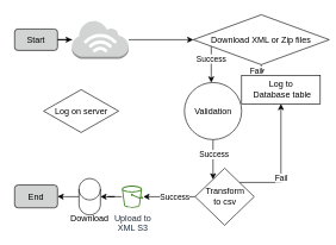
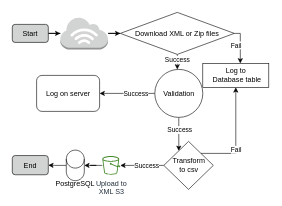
  <mxCell id="0" />
  <mxCell id="1" parent="0" />
  <mxCell id="2" value="" style="edgeStyle=orthogonalEdgeStyle;rounded=0;orthogonalLoop=1;jettySize=auto;html=1;" parent="1" source="3" target="5" edge="1"><mxGeometry relative="1" as="geometry" /></mxCell>
  <mxCell id="3" value="Start" style="rounded=1;whiteSpace=wrap;html=1;fillColor=#d2d3d3;" parent="1" vertex="1"><mxGeometry x="20" y="40" width="60" height="30" as="geometry" /></mxCell>
  <mxCell id="4" value="" style="edgeStyle=orthogonalEdgeStyle;rounded=0;orthogonalLoop=1;jettySize=auto;html=1;" parent="1" source="5" target="10" edge="1"><mxGeometry relative="1" as="geometry" /></mxCell>
  <mxCell id="5" value="" style="outlineConnect=0;dashed=0;verticalLabelPosition=bottom;verticalAlign=top;align=center;html=1;shape=mxgraph.aws3.internet_3;fillColor=#D2D3D3;gradientColor=none;" parent="1" vertex="1"><mxGeometry x="100" y="28" width="79.5" height="54" as="geometry" /></mxCell>
  <mxCell id="6" value="" style="edgeStyle=orthogonalEdgeStyle;rounded=0;orthogonalLoop=1;jettySize=auto;html=1;" parent="1" source="10" target="15" edge="1"><mxGeometry relative="1" as="geometry"><Array as="points"><mxPoint x="295" y="105" /><mxPoint x="295" y="105" /></Array></mxGeometry></mxCell>
  <mxCell id="7" value="Success" style="edgeLabel;html=1;align=center;verticalAlign=middle;resizable=0;points=[];" parent="6" vertex="1" connectable="0"><mxGeometry x="-0.343" y="-1" relative="1" as="geometry"><mxPoint as="offset" /></mxGeometry></mxCell>
  <mxCell id="8" value="" style="edgeStyle=orthogonalEdgeStyle;rounded=0;orthogonalLoop=1;jettySize=auto;html=1;" parent="1" source="10" target="27" edge="1"><mxGeometry relative="1" as="geometry"><Array as="points"><mxPoint x="400" y="55" /></Array></mxGeometry></mxCell>
  <mxCell id="9" value="Fail" style="edgeLabel;html=1;align=center;verticalAlign=middle;resizable=0;points=[];" parent="8" vertex="1" connectable="0"><mxGeometry x="-0.057" y="-8" relative="1" as="geometry"><mxPoint y="1" as="offset" /></mxGeometry></mxCell>
- <mxCell id="10" value="Download XML or Zip files" style="rhombus;whiteSpace=wrap;html=1;" parent="1" vertex="1"><mxGeometry x="270" y="20" width="190" height="70" as="geometry" /></mxCell>
+ <mxCell id="10" value="Download XML or Zip files" style="rhombus;whiteSpace=wrap;html=1;" parent="1" vertex="1"><mxGeometry x="200" y="20" width="190" height="70" as="geometry" /></mxCell>
  <mxCell id="11" value="" style="edgeStyle=orthogonalEdgeStyle;rounded=0;orthogonalLoop=1;jettySize=auto;html=1;" parent="1" source="15" target="20" edge="1"><mxGeometry relative="1" as="geometry"><Array as="points"><mxPoint x="298" y="255" /><mxPoint x="298" y="255" /></Array></mxGeometry></mxCell>
  <mxCell id="12" value="Success" style="edgeLabel;html=1;align=center;verticalAlign=middle;resizable=0;points=[];" parent="11" vertex="1" connectable="0"><mxGeometry x="0.315" y="-2" relative="1" as="geometry"><mxPoint x="3" y="-17" as="offset" /></mxGeometry></mxCell>
+ <mxCell id="13" value="" style="edgeStyle=orthogonalEdgeStyle;rounded=0;orthogonalLoop=1;jettySize=auto;html=1;" parent="1" source="15" target="21" edge="1"><mxGeometry relative="1" as="geometry" /></mxCell>
+ <mxCell id="14" value="Success" style="edgeLabel;html=1;align=center;verticalAlign=middle;resizable=0;points=[];" parent="13" vertex="1" connectable="0"><mxGeometry x="-0.272" relative="1" as="geometry"><mxPoint x="1" as="offset" /></mxGeometry></mxCell>
  <mxCell id="15" value="Validation" style="ellipse;whiteSpace=wrap;html=1;" parent="1" vertex="1"><mxGeometry x="257.5" y="115" width="80" height="80" as="geometry" /></mxCell>
  <mxCell id="16" value="" style="edgeStyle=orthogonalEdgeStyle;rounded=0;orthogonalLoop=1;jettySize=auto;html=1;" parent="1" source="20" target="23" edge="1"><mxGeometry relative="1" as="geometry"><Array as="points"><mxPoint x="175" y="275" /></Array></mxGeometry></mxCell>
  <mxCell id="17" value="Success" style="edgeLabel;html=1;align=center;verticalAlign=middle;resizable=0;points=[];" parent="16" vertex="1" connectable="0"><mxGeometry x="-0.198" y="-1" relative="1" as="geometry"><mxPoint y="1" as="offset" /></mxGeometry></mxCell>
  <mxCell id="18" style="edgeStyle=orthogonalEdgeStyle;rounded=0;orthogonalLoop=1;jettySize=auto;html=1;entryX=0.5;entryY=1;entryDx=0;entryDy=0;" parent="1" source="20" target="27" edge="1"><mxGeometry relative="1" as="geometry"><Array as="points"><mxPoint x="393" y="255" /></Array></mxGeometry></mxCell>
  <mxCell id="19" value="Fail" style="edgeLabel;html=1;align=center;verticalAlign=middle;resizable=0;points=[];" parent="18" vertex="1" connectable="0"><mxGeometry x="-0.232" relative="1" as="geometry"><mxPoint as="offset" /></mxGeometry></mxCell>
  <mxCell id="20" value="Transform &lt;br&gt;to csv" style="rhombus;whiteSpace=wrap;html=1;" parent="1" vertex="1"><mxGeometry x="272.5" y="235" width="82.5" height="80" as="geometry" /></mxCell>
- <mxCell id="21" value="Log on server" style="rhombus;whiteSpace=wrap;html=1;" parent="1" vertex="1"><mxGeometry x="60.5" y="125" width="105" height="60" as="geometry" /></mxCell>
+ <mxCell id="21" value="Log on server" style="rounded=1;whiteSpace=wrap;html=1;" parent="1" vertex="1"><mxGeometry x="60.5" y="125" width="105" height="60" as="geometry" /></mxCell>
  <mxCell id="22" style="edgeStyle=orthogonalEdgeStyle;rounded=0;orthogonalLoop=1;jettySize=auto;html=1;entryX=1;entryY=0.5;entryDx=0;entryDy=0;entryPerimeter=0;" parent="1" source="23" target="25" edge="1"><mxGeometry relative="1" as="geometry" /></mxCell>
  <mxCell id="23" value="Upload to &lt;br&gt;XML S3" style="sketch=0;outlineConnect=0;fontColor=#232F3E;gradientColor=none;fillColor=#3F8624;strokeColor=none;dashed=0;verticalLabelPosition=bottom;verticalAlign=top;align=center;html=1;fontSize=12;fontStyle=0;aspect=fixed;pointerEvents=1;shape=mxgraph.aws4.bucket;" parent="1" vertex="1"><mxGeometry x="170" y="259.4" width="30" height="31.2" as="geometry" /></mxCell>
  <mxCell id="24" value="" style="edgeStyle=orthogonalEdgeStyle;rounded=0;orthogonalLoop=1;jettySize=auto;html=1;" parent="1" source="25" target="26" edge="1"><mxGeometry relative="1" as="geometry" /></mxCell>
  <mxCell id="25" value="" style="shape=cylinder3;whiteSpace=wrap;html=1;boundedLbl=1;backgroundOutline=1;size=15;" parent="1" vertex="1"><mxGeometry x="110" y="249.5" width="30" height="51" as="geometry" /></mxCell>
  <mxCell id="26" value="End" style="rounded=1;whiteSpace=wrap;html=1;fillColor=#d2d3d3;" parent="1" vertex="1"><mxGeometry x="20" y="258.6" width="60" height="32" as="geometry" /></mxCell>
  <mxCell id="27" value="Log to&lt;br&gt;&amp;nbsp;Database table" style="whiteSpace=wrap;html=1;" parent="1" vertex="1"><mxGeometry x="337.5" y="105" width="110" height="40" as="geometry" /></mxCell>
- <mxCell id="28" value="Download" style="text;strokeColor=none;align=center;fillColor=none;html=1;verticalAlign=middle;whiteSpace=wrap;rounded=0;" parent="1" vertex="1"><mxGeometry x="95" y="290.6" width="60" height="30" as="geometry" /></mxCell>
+ <mxCell id="28" value="PostgreSQL" style="text;strokeColor=none;align=center;fillColor=none;html=1;verticalAlign=middle;whiteSpace=wrap;rounded=0;" parent="1" vertex="1"><mxGeometry x="95" y="290.6" width="60" height="30" as="geometry" /></mxCell>
